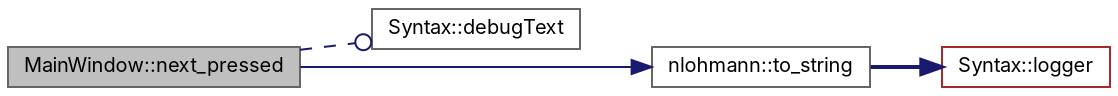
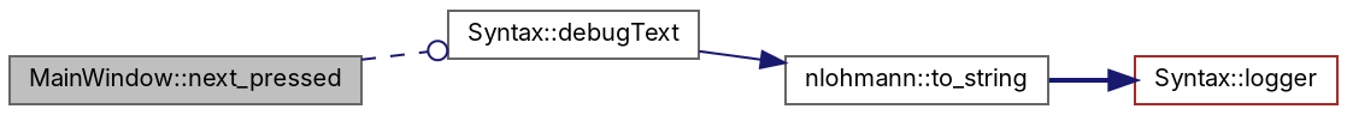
  digraph {
    fontname=Inter
    rankdir=LR
    node [color=gray40 fillcolor=white fontname=Inter fontsize=10 shape=record style=filled]
    edge [arrowhead=normal color=midnightblue fontname=Inter fontsize=10 labelfontname=Helvetica labelfontsize=10]
    n1 [fillcolor=grey75 fontcolor=black height=0.2 label="MainWindow::next_pressed" width=0.4]
    n2 [height=0.2 label="Syntax::debugText" width=0.4]
    n3 [height=0.2 label="nlohmann::to_string" width=0.4]
    n4 [color=brown height=0.2 label="Syntax::logger" width=0.4]
    n1 -> n2 [arrowhead=odot style=dashed]
-   n1 -> n3 [style=solid]
+   n2 -> n3 [style=solid]
    n3 -> n4 [style=bold]
  }
